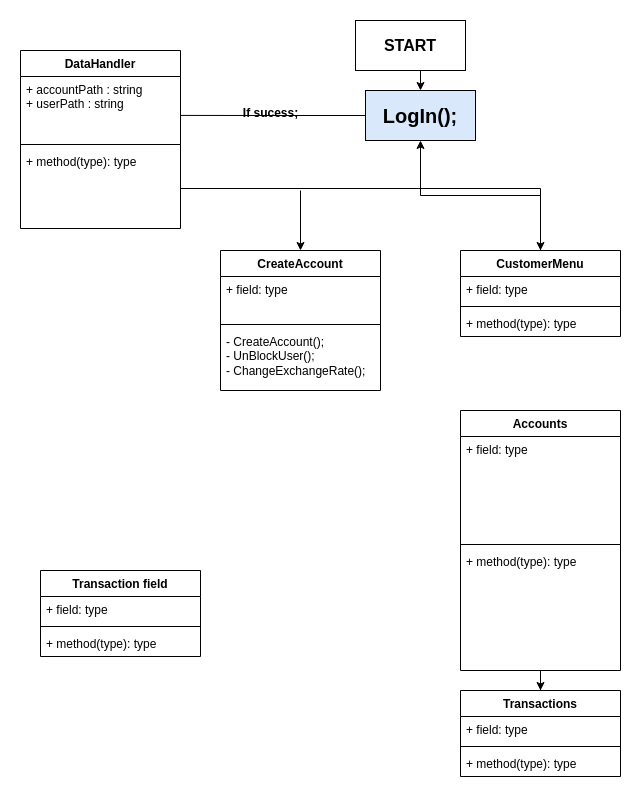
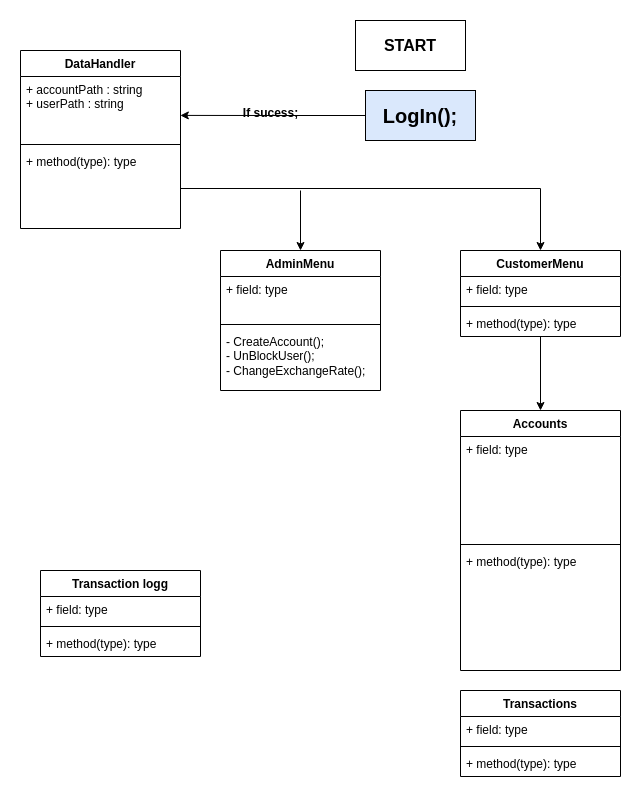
  <mxCell id="0" />
  <mxCell id="1" parent="0" />
- <mxCell id="2" style="edgeStyle=orthogonalEdgeStyle;rounded=0;orthogonalLoop=1;jettySize=auto;html=1;entryX=0.5;entryY=0;entryDx=0;entryDy=0;" edge="1" parent="1" source="3" target="25"><mxGeometry relative="1" as="geometry" /></mxCell>
  <mxCell id="3" value="Accounts" style="swimlane;fontStyle=1;align=center;verticalAlign=top;childLayout=stackLayout;horizontal=1;startSize=26;horizontalStack=0;resizeParent=1;resizeParentMax=0;resizeLast=0;collapsible=1;marginBottom=0;whiteSpace=wrap;html=1;" vertex="1" parent="1"><mxGeometry x="460" y="410" width="160" height="260" as="geometry" /></mxCell>
  <mxCell id="4" value="+ field: type" style="text;strokeColor=none;fillColor=none;align=left;verticalAlign=top;spacingLeft=4;spacingRight=4;overflow=hidden;rotatable=0;points=[[0,0.5],[1,0.5]];portConstraint=eastwest;whiteSpace=wrap;html=1;" vertex="1" parent="3"><mxGeometry y="26" width="160" height="104" as="geometry" /></mxCell>
  <mxCell id="5" value="" style="line;strokeWidth=1;fillColor=none;align=left;verticalAlign=middle;spacingTop=-1;spacingLeft=3;spacingRight=3;rotatable=0;labelPosition=right;points=[];portConstraint=eastwest;strokeColor=inherit;" vertex="1" parent="3"><mxGeometry y="130" width="160" height="8" as="geometry" /></mxCell>
  <mxCell id="6" value="+ method(type): type" style="text;strokeColor=none;fillColor=none;align=left;verticalAlign=top;spacingLeft=4;spacingRight=4;overflow=hidden;rotatable=0;points=[[0,0.5],[1,0.5]];portConstraint=eastwest;whiteSpace=wrap;html=1;" vertex="1" parent="3"><mxGeometry y="138" width="160" height="122" as="geometry" /></mxCell>
  <mxCell id="7" value="DataHandler" style="swimlane;fontStyle=1;align=center;verticalAlign=top;childLayout=stackLayout;horizontal=1;startSize=26;horizontalStack=0;resizeParent=1;resizeParentMax=0;resizeLast=0;collapsible=1;marginBottom=0;whiteSpace=wrap;html=1;" vertex="1" parent="1"><mxGeometry y="50" width="160" height="178" as="geometry" x="20" /></mxCell>
  <mxCell id="8" value="+ accountPath : string&lt;div&gt;+ userPath : string&lt;/div&gt;" style="text;strokeColor=none;fillColor=none;align=left;verticalAlign=top;spacingLeft=4;spacingRight=4;overflow=hidden;rotatable=0;points=[[0,0.5],[1,0.5]];portConstraint=eastwest;whiteSpace=wrap;html=1;" vertex="1" parent="7"><mxGeometry y="26" width="160" height="64" as="geometry" /></mxCell>
  <mxCell id="9" value="" style="line;strokeWidth=1;fillColor=none;align=left;verticalAlign=middle;spacingTop=-1;spacingLeft=3;spacingRight=3;rotatable=0;labelPosition=right;points=[];portConstraint=eastwest;strokeColor=inherit;" vertex="1" parent="7"><mxGeometry y="90" width="160" height="8" as="geometry" /></mxCell>
  <mxCell id="10" value="+ method(type): type" style="text;strokeColor=none;fillColor=none;align=left;verticalAlign=top;spacingLeft=4;spacingRight=4;overflow=hidden;rotatable=0;points=[[0,0.5],[1,0.5]];portConstraint=eastwest;whiteSpace=wrap;html=1;" vertex="1" parent="7"><mxGeometry y="98" width="160" height="80" as="geometry" /></mxCell>
- <mxCell id="11" style="edgeStyle=orthogonalEdgeStyle;rounded=0;orthogonalLoop=1;jettySize=auto;html=1;" edge="1" parent="1" source="12" target="32"><mxGeometry relative="1" as="geometry" /></mxCell>
+ <mxCell id="11" style="edgeStyle=orthogonalEdgeStyle;rounded=0;orthogonalLoop=1;jettySize=auto;html=1;entryX=0.5;entryY=0;entryDx=0;entryDy=0;" edge="1" parent="1" source="12" target="3"><mxGeometry relative="1" as="geometry" /></mxCell>
  <mxCell id="12" value="CustomerMenu" style="swimlane;fontStyle=1;align=center;verticalAlign=top;childLayout=stackLayout;horizontal=1;startSize=26;horizontalStack=0;resizeParent=1;resizeParentMax=0;resizeLast=0;collapsible=1;marginBottom=0;whiteSpace=wrap;html=1;" vertex="1" parent="1"><mxGeometry x="460" y="250" width="160" height="86" as="geometry" /></mxCell>
  <mxCell id="13" value="+ field: type" style="text;strokeColor=none;fillColor=none;align=left;verticalAlign=top;spacingLeft=4;spacingRight=4;overflow=hidden;rotatable=0;points=[[0,0.5],[1,0.5]];portConstraint=eastwest;whiteSpace=wrap;html=1;" vertex="1" parent="12"><mxGeometry y="26" width="160" height="26" as="geometry" /></mxCell>
  <mxCell id="14" value="" style="line;strokeWidth=1;fillColor=none;align=left;verticalAlign=middle;spacingTop=-1;spacingLeft=3;spacingRight=3;rotatable=0;labelPosition=right;points=[];portConstraint=eastwest;strokeColor=inherit;" vertex="1" parent="12"><mxGeometry y="52" width="160" height="8" as="geometry" /></mxCell>
  <mxCell id="15" value="+ method(type): type" style="text;strokeColor=none;fillColor=none;align=left;verticalAlign=top;spacingLeft=4;spacingRight=4;overflow=hidden;rotatable=0;points=[[0,0.5],[1,0.5]];portConstraint=eastwest;whiteSpace=wrap;html=1;" vertex="1" parent="12"><mxGeometry y="60" width="160" height="26" as="geometry" /></mxCell>
- <mxCell id="16" value="Transaction field&lt;div&gt;&lt;br&gt;&lt;/div&gt;" style="swimlane;fontStyle=1;align=center;verticalAlign=top;childLayout=stackLayout;horizontal=1;startSize=26;horizontalStack=0;resizeParent=1;resizeParentMax=0;resizeLast=0;collapsible=1;marginBottom=0;whiteSpace=wrap;html=1;" vertex="1" parent="1"><mxGeometry x="40" y="570" width="160" height="86" as="geometry" /></mxCell>
+ <mxCell id="16" value="Transaction logg&lt;div&gt;&lt;br&gt;&lt;/div&gt;" style="swimlane;fontStyle=1;align=center;verticalAlign=top;childLayout=stackLayout;horizontal=1;startSize=26;horizontalStack=0;resizeParent=1;resizeParentMax=0;resizeLast=0;collapsible=1;marginBottom=0;whiteSpace=wrap;html=1;" vertex="1" parent="1"><mxGeometry x="40" y="570" width="160" height="86" as="geometry" /></mxCell>
  <mxCell id="17" value="+ field: type" style="text;strokeColor=none;fillColor=none;align=left;verticalAlign=top;spacingLeft=4;spacingRight=4;overflow=hidden;rotatable=0;points=[[0,0.5],[1,0.5]];portConstraint=eastwest;whiteSpace=wrap;html=1;" vertex="1" parent="16"><mxGeometry y="26" width="160" height="26" as="geometry" /></mxCell>
  <mxCell id="18" value="" style="line;strokeWidth=1;fillColor=none;align=left;verticalAlign=middle;spacingTop=-1;spacingLeft=3;spacingRight=3;rotatable=0;labelPosition=right;points=[];portConstraint=eastwest;strokeColor=inherit;" vertex="1" parent="16"><mxGeometry y="52" width="160" height="8" as="geometry" /></mxCell>
  <mxCell id="19" value="+ method(type): type" style="text;strokeColor=none;fillColor=none;align=left;verticalAlign=top;spacingLeft=4;spacingRight=4;overflow=hidden;rotatable=0;points=[[0,0.5],[1,0.5]];portConstraint=eastwest;whiteSpace=wrap;html=1;" vertex="1" parent="16"><mxGeometry y="60" width="160" height="26" as="geometry" /></mxCell>
  <mxCell id="20" style="edgeStyle=orthogonalEdgeStyle;rounded=0;orthogonalLoop=1;jettySize=auto;html=1;endArrow=none;endFill=0;startArrow=classic;startFill=1;" edge="1" parent="1" source="21"><mxGeometry relative="1" as="geometry"><mxPoint x="300" y="190" as="targetPoint" /></mxGeometry></mxCell>
- <mxCell id="21" value="CreateAccount" style="swimlane;fontStyle=1;align=center;verticalAlign=top;childLayout=stackLayout;horizontal=1;startSize=26;horizontalStack=0;resizeParent=1;resizeParentMax=0;resizeLast=0;collapsible=1;marginBottom=0;whiteSpace=wrap;html=1;" vertex="1" parent="1"><mxGeometry x="220" y="250" width="160" height="140" as="geometry" /></mxCell>
+ <mxCell id="21" value="AdminMenu" style="swimlane;fontStyle=1;align=center;verticalAlign=top;childLayout=stackLayout;horizontal=1;startSize=26;horizontalStack=0;resizeParent=1;resizeParentMax=0;resizeLast=0;collapsible=1;marginBottom=0;whiteSpace=wrap;html=1;" vertex="1" parent="1"><mxGeometry x="220" y="250" width="160" height="140" as="geometry" /></mxCell>
  <mxCell id="22" value="+ field: type" style="text;strokeColor=none;fillColor=none;align=left;verticalAlign=top;spacingLeft=4;spacingRight=4;overflow=hidden;rotatable=0;points=[[0,0.5],[1,0.5]];portConstraint=eastwest;whiteSpace=wrap;html=1;" vertex="1" parent="21"><mxGeometry y="26" width="160" height="44" as="geometry" /></mxCell>
  <mxCell id="23" value="" style="line;strokeWidth=1;fillColor=none;align=left;verticalAlign=middle;spacingTop=-1;spacingLeft=3;spacingRight=3;rotatable=0;labelPosition=right;points=[];portConstraint=eastwest;strokeColor=inherit;" vertex="1" parent="21"><mxGeometry y="70" width="160" height="8" as="geometry" /></mxCell>
  <mxCell id="24" value="- CreateAccount();&lt;div&gt;- UnBlockUser();&lt;/div&gt;&lt;div&gt;- ChangeExchangeRate();&lt;/div&gt;" style="text;strokeColor=none;fillColor=none;align=left;verticalAlign=top;spacingLeft=4;spacingRight=4;overflow=hidden;rotatable=0;points=[[0,0.5],[1,0.5]];portConstraint=eastwest;whiteSpace=wrap;html=1;" vertex="1" parent="21"><mxGeometry y="78" width="160" height="62" as="geometry" /></mxCell>
  <mxCell id="25" value="Transactions" style="swimlane;fontStyle=1;align=center;verticalAlign=top;childLayout=stackLayout;horizontal=1;startSize=26;horizontalStack=0;resizeParent=1;resizeParentMax=0;resizeLast=0;collapsible=1;marginBottom=0;whiteSpace=wrap;html=1;" vertex="1" parent="1"><mxGeometry x="460" y="690" width="160" height="86" as="geometry" /></mxCell>
  <mxCell id="26" value="+ field: type" style="text;strokeColor=none;fillColor=none;align=left;verticalAlign=top;spacingLeft=4;spacingRight=4;overflow=hidden;rotatable=0;points=[[0,0.5],[1,0.5]];portConstraint=eastwest;whiteSpace=wrap;html=1;" vertex="1" parent="25"><mxGeometry y="26" width="160" height="26" as="geometry" /></mxCell>
  <mxCell id="27" value="" style="line;strokeWidth=1;fillColor=none;align=left;verticalAlign=middle;spacingTop=-1;spacingLeft=3;spacingRight=3;rotatable=0;labelPosition=right;points=[];portConstraint=eastwest;strokeColor=inherit;" vertex="1" parent="25"><mxGeometry y="52" width="160" height="8" as="geometry" /></mxCell>
  <mxCell id="28" value="+ method(type): type" style="text;strokeColor=none;fillColor=none;align=left;verticalAlign=top;spacingLeft=4;spacingRight=4;overflow=hidden;rotatable=0;points=[[0,0.5],[1,0.5]];portConstraint=eastwest;whiteSpace=wrap;html=1;" vertex="1" parent="25"><mxGeometry y="60" width="160" height="26" as="geometry" /></mxCell>
- <mxCell id="29" style="edgeStyle=orthogonalEdgeStyle;rounded=0;orthogonalLoop=1;jettySize=auto;html=1;exitX=0.5;exitY=1;exitDx=0;exitDy=0;entryX=0.5;entryY=0;entryDx=0;entryDy=0;" edge="1" parent="1" source="30" target="32"><mxGeometry relative="1" as="geometry" /></mxCell>
  <mxCell id="30" value="&lt;font style=&quot;font-size: 16px;&quot;&gt;&lt;b&gt;START&lt;/b&gt;&lt;/font&gt;" style="html=1;whiteSpace=wrap;" vertex="1" parent="1"><mxGeometry x="355" y="20" width="110" height="50" as="geometry" /></mxCell>
- <mxCell id="31" style="edgeStyle=orthogonalEdgeStyle;rounded=0;orthogonalLoop=1;jettySize=auto;html=1;entryX=0.999;entryY=0.608;entryDx=0;entryDy=0;entryPerimeter=0;endArrow=none;" edge="1" parent="1" source="32" target="8"><mxGeometry relative="1" as="geometry"><mxPoint x="190" y="115" as="targetPoint" /></mxGeometry></mxCell>
+ <mxCell id="31" style="edgeStyle=orthogonalEdgeStyle;rounded=0;orthogonalLoop=1;jettySize=auto;html=1;entryX=0.999;entryY=0.608;entryDx=0;entryDy=0;entryPerimeter=0;" edge="1" parent="1" source="32" target="8"><mxGeometry relative="1" as="geometry"><mxPoint x="190" y="115" as="targetPoint" /></mxGeometry></mxCell>
  <mxCell id="32" value="&lt;font style=&quot;font-size: 20px;&quot;&gt;&lt;b&gt;LogIn();&lt;/b&gt;&lt;/font&gt;" style="html=1;whiteSpace=wrap;fillColor=#dae8fc;" vertex="1" parent="1"><mxGeometry x="365" y="90" width="110" height="50" as="geometry" /></mxCell>
  <mxCell id="33" style="edgeStyle=orthogonalEdgeStyle;rounded=0;orthogonalLoop=1;jettySize=auto;html=1;entryX=0.5;entryY=0;entryDx=0;entryDy=0;" edge="1" parent="1" source="10" target="12"><mxGeometry relative="1" as="geometry" /></mxCell>
  <mxCell id="34" value="If sucess;" style="text;html=1;align=center;verticalAlign=middle;resizable=0;points=[];autosize=1;strokeColor=none;fillColor=none;fontStyle=1" vertex="1" parent="1"><mxGeometry x="235" y="98" width="70" height="30" as="geometry" /></mxCell>
